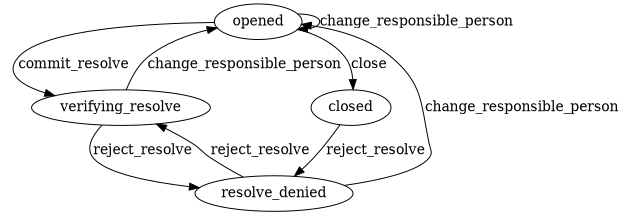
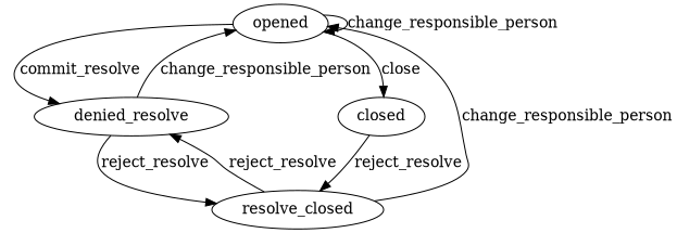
  digraph {
    opened
-   verifying_resolve
+   verifying_resolve [label=denied_resolve]
    closed
-   resolve_denied
+   resolve_denied [label=resolve_closed]
    opened -> opened [label=change_responsible_person]
    opened -> verifying_resolve [label=commit_resolve]
    opened -> closed [label=close]
    verifying_resolve -> opened [label=change_responsible_person]
    verifying_resolve -> resolve_denied [label=reject_resolve]
    closed -> resolve_denied [label=reject_resolve]
    resolve_denied -> opened [label=change_responsible_person]
    resolve_denied -> verifying_resolve [label=reject_resolve]
  }
